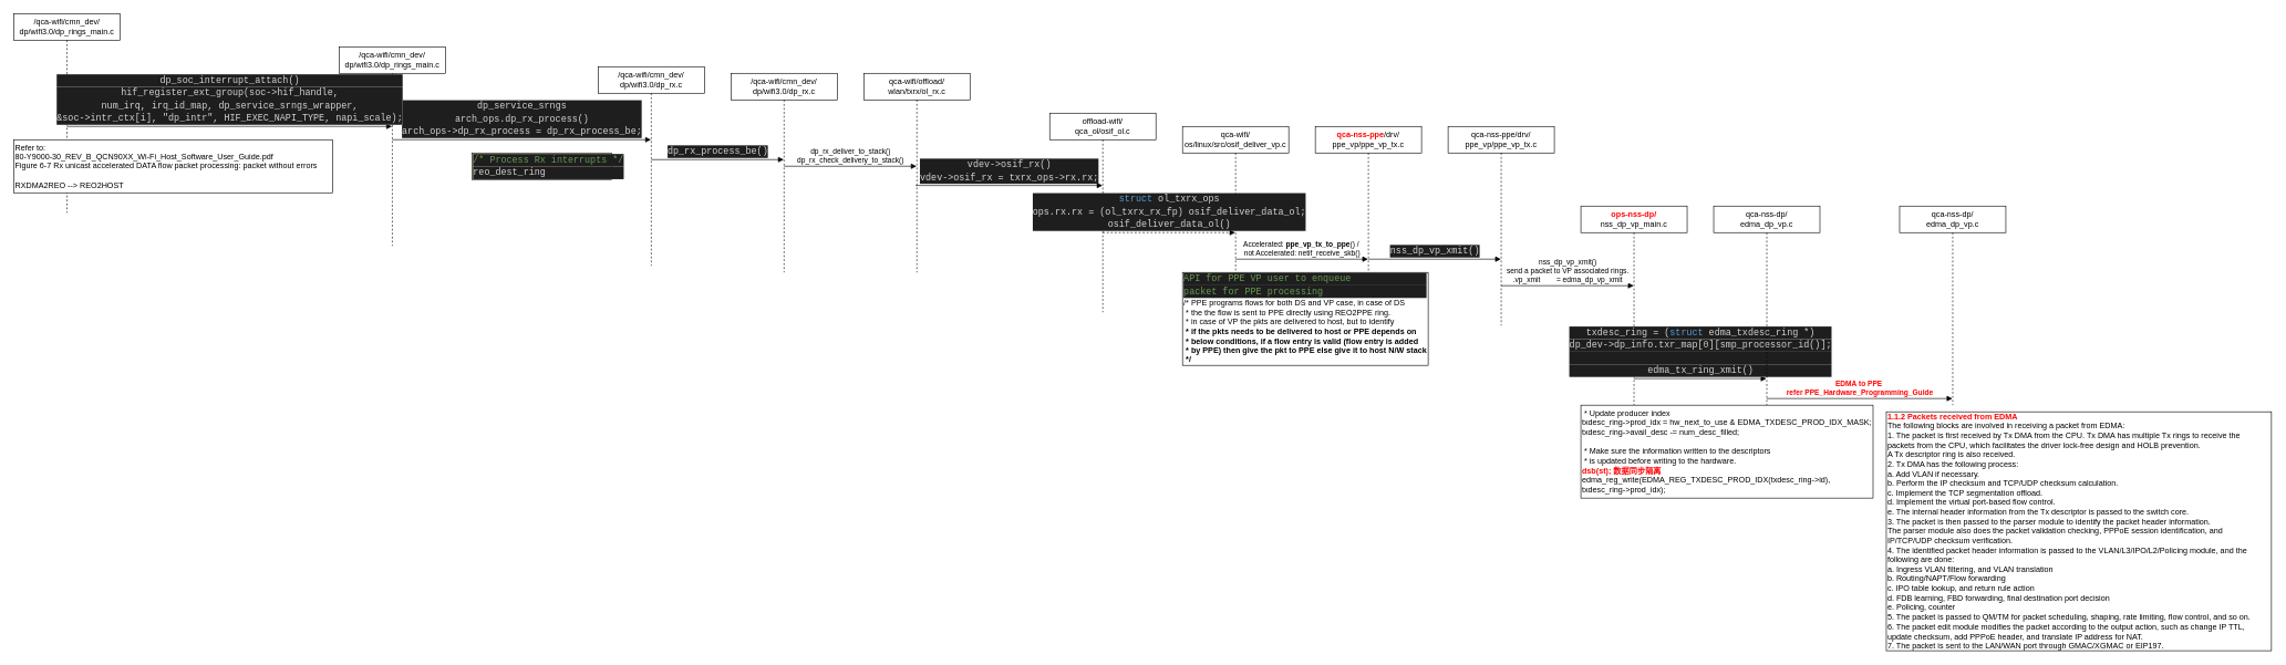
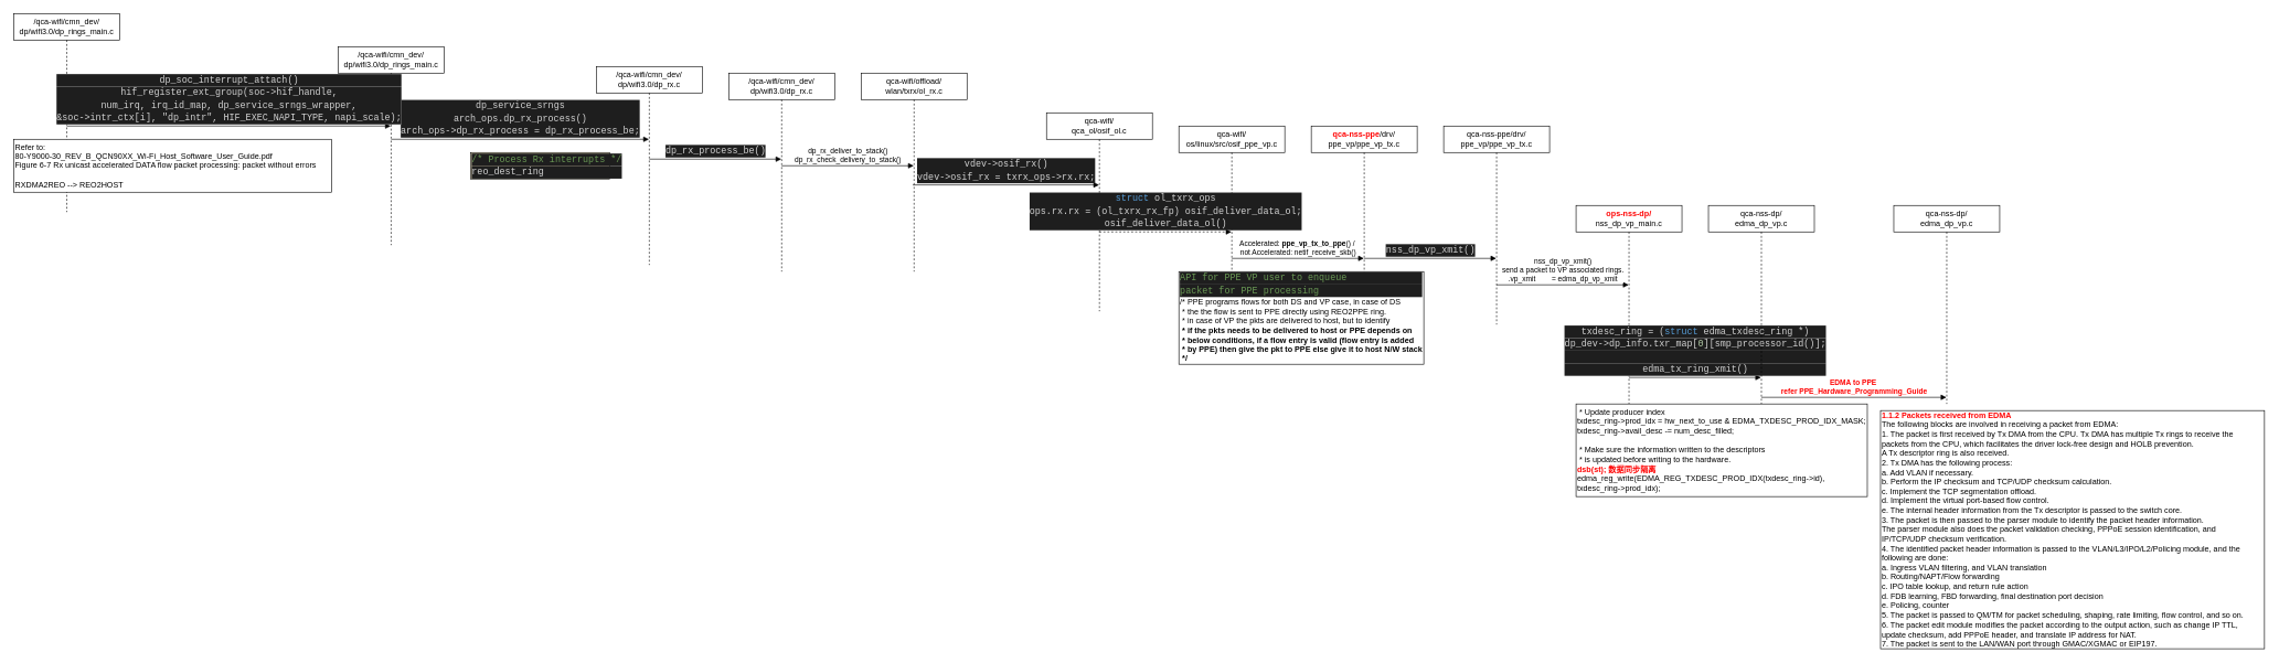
  <mxCell id="0" />
  <mxCell id="1" parent="0" />
- <mxCell id="2" value="qca-wifi/&lt;br&gt;os/linux/src/osif_deliver_vp.c" style="shape=umlLifeline;perimeter=lifelinePerimeter;whiteSpace=wrap;html=1;container=1;collapsible=0;recursiveResize=0;outlineConnect=0;" parent="1" vertex="1"><mxGeometry x="1780" y="190" width="160" height="300" as="geometry" /></mxCell>
+ <mxCell id="2" value="qca-wifi/&lt;br&gt;os/linux/src/osif_ppe_vp.c" style="shape=umlLifeline;perimeter=lifelinePerimeter;whiteSpace=wrap;html=1;container=1;collapsible=0;recursiveResize=0;outlineConnect=0;" parent="1" vertex="1"><mxGeometry x="1780" y="190" width="160" height="300" as="geometry" /></mxCell>
  <mxCell id="3" value="&amp;nbsp;&lt;br&gt;Accelerated: &lt;b&gt;ppe_vp_tx_to_ppe&lt;/b&gt;() /&amp;nbsp;&lt;br&gt;not Accelerated:&amp;nbsp;netif_receive_skb()" style="html=1;verticalAlign=bottom;endArrow=block;" parent="2" target="4" edge="1"><mxGeometry width="80" relative="1" as="geometry"><mxPoint x="80" y="200" as="sourcePoint" /><mxPoint x="160" y="200" as="targetPoint" /></mxGeometry></mxCell>
  <mxCell id="4" value="&lt;font color=&quot;#ff0000&quot;&gt;&lt;b&gt;qca-nss-ppe&lt;/b&gt;&lt;/font&gt;/drv/&lt;br&gt;ppe_vp/ppe_vp_tx.c" style="shape=umlLifeline;perimeter=lifelinePerimeter;whiteSpace=wrap;html=1;container=1;collapsible=0;recursiveResize=0;outlineConnect=0;" parent="1" vertex="1"><mxGeometry x="1980" y="190" width="160" height="300" as="geometry" /></mxCell>
  <mxCell id="5" value="&lt;div style=&quot;color: rgb(212 , 212 , 212) ; background-color: rgb(30 , 30 , 30) ; font-family: &amp;#34;consolas&amp;#34; , &amp;#34;courier new&amp;#34; , monospace ; font-size: 14px ; line-height: 19px&quot;&gt;nss_dp_vp_xmit()&lt;/div&gt;" style="html=1;verticalAlign=bottom;endArrow=block;" parent="4" target="20" edge="1"><mxGeometry width="80" relative="1" as="geometry"><mxPoint x="80" y="200" as="sourcePoint" /><mxPoint x="160" y="200" as="targetPoint" /></mxGeometry></mxCell>
  <mxCell id="6" value="&lt;div&gt;&lt;div style=&quot;color: rgb(212 , 212 , 212) ; background-color: rgb(30 , 30 , 30) ; font-family: &amp;#34;consolas&amp;#34; , &amp;#34;courier new&amp;#34; , monospace ; font-size: 14px ; line-height: 19px&quot;&gt;&lt;span style=&quot;color: #6a9955&quot;&gt;API for PPE VP user to enqueue&amp;nbsp;&lt;/span&gt;&lt;/div&gt;&lt;div style=&quot;color: rgb(212 , 212 , 212) ; background-color: rgb(30 , 30 , 30) ; font-family: &amp;#34;consolas&amp;#34; , &amp;#34;courier new&amp;#34; , monospace ; font-size: 14px ; line-height: 19px&quot;&gt;&lt;span style=&quot;color: #6a9955&quot;&gt;packet for PPE processing&lt;/span&gt;&lt;/div&gt;&lt;/div&gt;&lt;div&gt;/* PPE programs flows for both DS and VP case, in case of DS&lt;/div&gt;&lt;div&gt;&amp;nbsp;* the the flow is sent to PPE directly using REO2PPE ring.&lt;/div&gt;&lt;div&gt;&amp;nbsp;* in case of VP the pkts are delivered to host, but to identify&lt;/div&gt;&lt;div&gt;&lt;b&gt;&amp;nbsp;* if the pkts needs to be delivered to host or PPE depends on&lt;/b&gt;&lt;/div&gt;&lt;div&gt;&lt;b&gt;&amp;nbsp;* below conditions, if a flow entry is valid (flow entry is added&lt;/b&gt;&lt;/div&gt;&lt;div&gt;&lt;b&gt;&amp;nbsp;* by PPE) then give the pkt to PPE else give it to host N/W stack&lt;/b&gt;&lt;/div&gt;&lt;div&gt;&lt;b&gt;&amp;nbsp;*/&lt;/b&gt;&lt;/div&gt;" style="html=1;align=left;" parent="1" vertex="1"><mxGeometry x="1780" y="410" width="370" height="140" as="geometry" /></mxCell>
- <mxCell id="7" value="offload-wifi/&lt;br&gt;qca_ol/osif_ol.c" style="shape=umlLifeline;perimeter=lifelinePerimeter;whiteSpace=wrap;html=1;container=1;collapsible=0;recursiveResize=0;outlineConnect=0;" parent="1" vertex="1"><mxGeometry x="1580" y="170" width="160" height="300" as="geometry" /></mxCell>
+ <mxCell id="7" value="qca-wifi/&lt;br&gt;qca_ol/osif_ol.c" style="shape=umlLifeline;perimeter=lifelinePerimeter;whiteSpace=wrap;html=1;container=1;collapsible=0;recursiveResize=0;outlineConnect=0;" parent="1" vertex="1"><mxGeometry x="1580" y="170" width="160" height="300" as="geometry" /></mxCell>
  <mxCell id="8" value="qca-wifi/offload/&lt;br&gt;wlan/txrx/ol_rx.c" style="shape=umlLifeline;perimeter=lifelinePerimeter;whiteSpace=wrap;html=1;container=1;collapsible=0;recursiveResize=0;outlineConnect=0;" parent="1" vertex="1"><mxGeometry x="1300" y="110" width="160" height="300" as="geometry" /></mxCell>
  <mxCell id="9" value="&lt;div style=&quot;color: rgb(212 , 212 , 212) ; background-color: rgb(30 , 30 , 30) ; font-family: &amp;#34;consolas&amp;#34; , &amp;#34;courier new&amp;#34; , monospace ; font-size: 14px ; line-height: 19px&quot;&gt;&lt;div style=&quot;font-family: &amp;#34;consolas&amp;#34; , &amp;#34;courier new&amp;#34; , monospace ; line-height: 19px&quot;&gt;&lt;div style=&quot;font-family: &amp;#34;consolas&amp;#34; , &amp;#34;courier new&amp;#34; , monospace ; line-height: 19px&quot;&gt;&lt;div style=&quot;font-family: &amp;#34;consolas&amp;#34; , &amp;#34;courier new&amp;#34; , monospace ; line-height: 19px&quot;&gt;&lt;span&gt;&amp;nbsp;&lt;/span&gt;&lt;span style=&quot;color: rgb(86 , 156 , 214)&quot;&gt;struct&lt;/span&gt;&lt;span&gt; ol_txrx_ops&lt;/span&gt;&amp;nbsp;&lt;/div&gt;&lt;div style=&quot;font-family: &amp;#34;consolas&amp;#34; , &amp;#34;courier new&amp;#34; , monospace ; line-height: 19px&quot;&gt;ops.rx.rx = (ol_txrx_rx_fp) osif_deliver_data_ol;&lt;/div&gt;&lt;/div&gt;&lt;div style=&quot;font-family: &amp;#34;consolas&amp;#34; , &amp;#34;courier new&amp;#34; , monospace ; line-height: 19px&quot;&gt;osif_deliver_data_ol()&lt;/div&gt;&lt;/div&gt;&lt;/div&gt;" style="html=1;verticalAlign=bottom;endArrow=block;exitX=0.5;exitY=0.6;exitDx=0;exitDy=0;exitPerimeter=0;dashed=1;" parent="1" source="7" target="2" edge="1"><mxGeometry width="80" relative="1" as="geometry"><mxPoint x="1660" y="330" as="sourcePoint" /><mxPoint x="1740" y="330" as="targetPoint" /></mxGeometry></mxCell>
  <mxCell id="10" value="&lt;div style=&quot;color: rgb(212 , 212 , 212) ; background-color: rgb(30 , 30 , 30) ; font-family: &amp;#34;consolas&amp;#34; , &amp;#34;courier new&amp;#34; , monospace ; font-size: 14px ; line-height: 19px&quot;&gt;&lt;div style=&quot;font-family: &amp;#34;consolas&amp;#34; , &amp;#34;courier new&amp;#34; , monospace ; line-height: 19px&quot;&gt;&lt;div style=&quot;font-family: &amp;#34;consolas&amp;#34; , &amp;#34;courier new&amp;#34; , monospace ; line-height: 19px&quot;&gt;&lt;div style=&quot;font-family: &amp;#34;consolas&amp;#34; , &amp;#34;courier new&amp;#34; , monospace ; line-height: 19px&quot;&gt;&lt;div style=&quot;font-family: &amp;#34;consolas&amp;#34; , &amp;#34;courier new&amp;#34; , monospace ; line-height: 19px&quot;&gt;&lt;div style=&quot;font-family: &amp;#34;consolas&amp;#34; , &amp;#34;courier new&amp;#34; , monospace ; line-height: 19px&quot;&gt;vdev-&amp;gt;osif_rx()&lt;br&gt;&lt;/div&gt;&lt;/div&gt;&lt;/div&gt;&lt;div style=&quot;font-family: &amp;#34;consolas&amp;#34; , &amp;#34;courier new&amp;#34; , monospace ; line-height: 19px&quot;&gt;vdev-&amp;gt;osif_rx = txrx_ops-&amp;gt;rx.rx;&lt;/div&gt;&lt;/div&gt;&lt;/div&gt;&lt;/div&gt;" style="html=1;verticalAlign=bottom;endArrow=block;" parent="1" target="7" edge="1"><mxGeometry width="80" relative="1" as="geometry"><mxPoint x="1378" y="279" as="sourcePoint" /><mxPoint x="1460" y="270" as="targetPoint" /></mxGeometry></mxCell>
  <mxCell id="11" value="/qca-wifi/cmn_dev/&lt;br&gt;dp/wifi3.0/dp_rx.c" style="shape=umlLifeline;perimeter=lifelinePerimeter;whiteSpace=wrap;html=1;container=1;collapsible=0;recursiveResize=0;outlineConnect=0;" parent="1" vertex="1"><mxGeometry x="1100" y="110" width="160" height="300" as="geometry" /></mxCell>
  <mxCell id="12" value="&lt;div&gt;dp_rx_deliver_to_stack()&lt;/div&gt;&lt;div&gt;dp_rx_check_delivery_to_stack()&lt;/div&gt;" style="html=1;verticalAlign=bottom;endArrow=block;" parent="11" target="8" edge="1"><mxGeometry width="80" relative="1" as="geometry"><mxPoint x="80" y="140" as="sourcePoint" /><mxPoint x="160" y="140" as="targetPoint" /></mxGeometry></mxCell>
  <mxCell id="13" value="/qca-wifi/cmn_dev/&lt;br&gt;dp/wifi3.0/dp_rx.c" style="shape=umlLifeline;perimeter=lifelinePerimeter;whiteSpace=wrap;html=1;container=1;collapsible=0;recursiveResize=0;outlineConnect=0;" parent="1" vertex="1"><mxGeometry x="900" y="100" width="160" height="300" as="geometry" /></mxCell>
  <mxCell id="14" value="&lt;div style=&quot;color: rgb(212 , 212 , 212) ; background-color: rgb(30 , 30 , 30) ; font-family: &amp;#34;consolas&amp;#34; , &amp;#34;courier new&amp;#34; , monospace ; font-size: 14px ; line-height: 19px&quot;&gt;dp_rx_process_be()&lt;/div&gt;" style="html=1;verticalAlign=bottom;endArrow=block;" parent="13" target="11" edge="1"><mxGeometry width="80" relative="1" as="geometry"><mxPoint x="80" y="140" as="sourcePoint" /><mxPoint x="160" y="140" as="targetPoint" /></mxGeometry></mxCell>
  <mxCell id="15" value="/qca-wifi/cmn_dev/&lt;br&gt;dp/wifi3.0/dp_rings_main.c" style="shape=umlLifeline;perimeter=lifelinePerimeter;whiteSpace=wrap;html=1;container=1;collapsible=0;recursiveResize=0;outlineConnect=0;" parent="1" vertex="1"><mxGeometry x="510" y="70" width="160" height="300" as="geometry" /></mxCell>
  <mxCell id="16" value="&lt;div style=&quot;color: rgb(212 , 212 , 212) ; background-color: rgb(30 , 30 , 30) ; font-family: &amp;#34;consolas&amp;#34; , &amp;#34;courier new&amp;#34; , monospace ; font-size: 14px ; line-height: 19px&quot;&gt;&lt;div style=&quot;font-family: &amp;#34;consolas&amp;#34; , &amp;#34;courier new&amp;#34; , monospace ; line-height: 19px&quot;&gt;&lt;div style=&quot;font-family: &amp;#34;consolas&amp;#34; , &amp;#34;courier new&amp;#34; , monospace ; line-height: 19px&quot;&gt;dp_service_srngs&lt;/div&gt;&lt;/div&gt;&lt;div style=&quot;font-family: &amp;#34;consolas&amp;#34; , &amp;#34;courier new&amp;#34; , monospace ; line-height: 19px&quot;&gt;arch_ops.dp_rx_process()&lt;/div&gt;&lt;div style=&quot;font-family: &amp;#34;consolas&amp;#34; , &amp;#34;courier new&amp;#34; , monospace ; line-height: 19px&quot;&gt;&lt;div style=&quot;font-family: &amp;#34;consolas&amp;#34; , &amp;#34;courier new&amp;#34; , monospace ; line-height: 19px&quot;&gt;arch_ops-&amp;gt;dp_rx_process = dp_rx_process_be;&lt;/div&gt;&lt;/div&gt;&lt;/div&gt;" style="html=1;verticalAlign=bottom;endArrow=block;" parent="15" target="13" edge="1"><mxGeometry width="80" relative="1" as="geometry"><mxPoint x="80" y="140" as="sourcePoint" /><mxPoint x="160" y="140" as="targetPoint" /></mxGeometry></mxCell>
  <mxCell id="17" value="&lt;div style=&quot;color: rgb(212 , 212 , 212) ; background-color: rgb(30 , 30 , 30) ; font-family: &amp;#34;consolas&amp;#34; , &amp;#34;courier new&amp;#34; , monospace ; font-size: 14px ; line-height: 19px&quot;&gt;&lt;span style=&quot;color: #6a9955&quot;&gt;/* Process Rx interrupts */&lt;/span&gt;&lt;/div&gt;&lt;div style=&quot;color: rgb(212 , 212 , 212) ; background-color: rgb(30 , 30 , 30) ; font-family: &amp;#34;consolas&amp;#34; , &amp;#34;courier new&amp;#34; , monospace ; font-size: 14px ; line-height: 19px&quot;&gt;&lt;div style=&quot;font-family: &amp;#34;consolas&amp;#34; , &amp;#34;courier new&amp;#34; , monospace ; line-height: 19px&quot;&gt;reo_dest_ring&lt;/div&gt;&lt;/div&gt;" style="html=1;align=left;fillColor=#fff2cc;" parent="1" vertex="1"><mxGeometry x="710" y="230" width="210" height="40" as="geometry" /></mxCell>
  <mxCell id="18" value="/qca-wifi/cmn_dev/&lt;br&gt;dp/wifi3.0/dp_rings_main.c" style="shape=umlLifeline;perimeter=lifelinePerimeter;whiteSpace=wrap;html=1;container=1;collapsible=0;recursiveResize=0;outlineConnect=0;" parent="1" vertex="1"><mxGeometry x="20" width="160" height="300" as="geometry" y="20" /></mxCell>
  <mxCell id="19" value="&lt;div style=&quot;color: rgb(212 , 212 , 212) ; background-color: rgb(30 , 30 , 30) ; font-family: &amp;#34;consolas&amp;#34; , &amp;#34;courier new&amp;#34; , monospace ; font-size: 14px ; line-height: 19px&quot;&gt;dp_soc_interrupt_attach()&lt;/div&gt;&lt;div style=&quot;color: rgb(212 , 212 , 212) ; background-color: rgb(30 , 30 , 30) ; font-family: &amp;#34;consolas&amp;#34; , &amp;#34;courier new&amp;#34; , monospace ; font-size: 14px ; line-height: 19px&quot;&gt;&lt;div style=&quot;line-height: 19px&quot;&gt;hif_register_ext_group(soc-&amp;gt;hif_handle,&lt;/div&gt;&lt;div style=&quot;line-height: 19px&quot;&gt;num_irq, irq_id_map, dp_service_srngs_wrapper,&lt;/div&gt;&lt;div style=&quot;line-height: 19px&quot;&gt;&amp;amp;soc-&amp;gt;intr_ctx[i], &quot;dp_intr&quot;, HIF_EXEC_NAPI_TYPE, napi_scale);&lt;/div&gt;&lt;/div&gt;" style="html=1;verticalAlign=bottom;endArrow=block;" parent="18" target="15" edge="1"><mxGeometry width="80" relative="1" as="geometry"><mxPoint x="80" y="170" as="sourcePoint" /><mxPoint x="160" y="170" as="targetPoint" /></mxGeometry></mxCell>
  <mxCell id="20" value="qca-nss-ppe/drv/&lt;br&gt;ppe_vp/ppe_vp_tx.c" style="shape=umlLifeline;perimeter=lifelinePerimeter;whiteSpace=wrap;html=1;container=1;collapsible=0;recursiveResize=0;outlineConnect=0;" parent="1" vertex="1"><mxGeometry x="2180" y="190" width="160" height="300" as="geometry" /></mxCell>
  <mxCell id="21" value="nss_dp_vp_xmit()&lt;br&gt;send a packet to VP associated rings.&lt;br&gt;.vp_xmit&amp;nbsp; &amp;nbsp; &amp;nbsp; &amp;nbsp; = edma_dp_vp_xmit" style="html=1;verticalAlign=bottom;endArrow=block;" parent="20" target="22" edge="1"><mxGeometry width="80" relative="1" as="geometry"><mxPoint x="80" y="240" as="sourcePoint" /><mxPoint x="160" y="240" as="targetPoint" /></mxGeometry></mxCell>
  <mxCell id="22" value="&lt;font color=&quot;#ff0000&quot;&gt;&lt;b&gt;ops-nss-dp/&lt;br&gt;&lt;/b&gt;&lt;/font&gt;nss_dp_vp_main.c" style="shape=umlLifeline;perimeter=lifelinePerimeter;whiteSpace=wrap;html=1;container=1;collapsible=0;recursiveResize=0;outlineConnect=0;" parent="1" vertex="1"><mxGeometry x="2380" y="310" width="160" height="300" as="geometry" /></mxCell>
  <mxCell id="23" value="&lt;div style=&quot;color: rgb(212 , 212 , 212) ; background-color: rgb(30 , 30 , 30) ; font-family: &amp;#34;consolas&amp;#34; , &amp;#34;courier new&amp;#34; , monospace ; font-size: 14px ; line-height: 19px&quot;&gt;txdesc_ring = (&lt;span style=&quot;color: rgb(86 , 156 , 214)&quot;&gt;struct&lt;/span&gt;&amp;nbsp;edma_txdesc_ring *)&lt;/div&gt;&lt;div style=&quot;color: rgb(212 , 212 , 212) ; background-color: rgb(30 , 30 , 30) ; font-family: &amp;#34;consolas&amp;#34; , &amp;#34;courier new&amp;#34; , monospace ; font-size: 14px ; line-height: 19px&quot;&gt;dp_dev-&amp;gt;dp_info.txr_map[&lt;span style=&quot;color: rgb(181 , 206 , 168)&quot;&gt;0&lt;/span&gt;][smp_processor_id()];&lt;/div&gt;&lt;div style=&quot;color: rgb(212 , 212 , 212) ; background-color: rgb(30 , 30 , 30) ; font-family: &amp;#34;consolas&amp;#34; , &amp;#34;courier new&amp;#34; , monospace ; font-size: 14px ; line-height: 19px&quot;&gt;&lt;br&gt;&lt;/div&gt;&lt;div style=&quot;color: rgb(212 , 212 , 212) ; background-color: rgb(30 , 30 , 30) ; font-family: &amp;#34;consolas&amp;#34; , &amp;#34;courier new&amp;#34; , monospace ; font-size: 14px ; line-height: 19px&quot;&gt;&lt;div style=&quot;line-height: 19px&quot;&gt;edma_tx_ring_xmit()&lt;/div&gt;&lt;/div&gt;" style="html=1;verticalAlign=bottom;endArrow=block;" parent="22" target="24" edge="1"><mxGeometry width="80" relative="1" as="geometry"><mxPoint x="80" y="260" as="sourcePoint" /><mxPoint x="160" y="260" as="targetPoint" /></mxGeometry></mxCell>
  <mxCell id="24" value="qca-nss-dp/&lt;br&gt;edma_dp_vp.c" style="shape=umlLifeline;perimeter=lifelinePerimeter;whiteSpace=wrap;html=1;container=1;collapsible=0;recursiveResize=0;outlineConnect=0;" parent="1" vertex="1"><mxGeometry x="2580" y="310" width="160" height="300" as="geometry" /></mxCell>
  <mxCell id="25" value="&lt;b&gt;&lt;font color=&quot;#ff0000&quot;&gt;EDMA to PPE&amp;nbsp;&lt;br&gt;refer&amp;nbsp;PPE_Hardware_Programming_Guide&lt;/font&gt;&lt;/b&gt;" style="html=1;verticalAlign=bottom;endArrow=block;" parent="24" target="27" edge="1"><mxGeometry width="80" relative="1" as="geometry"><mxPoint x="80" y="290" as="sourcePoint" /><mxPoint x="160" y="290" as="targetPoint" /></mxGeometry></mxCell>
  <mxCell id="26" value="&lt;div&gt;&amp;nbsp;* Update producer index&lt;/div&gt;&lt;div&gt;txdesc_ring-&amp;gt;prod_idx = hw_next_to_use &amp;amp; EDMA_TXDESC_PROD_IDX_MASK;&lt;/div&gt;&lt;div&gt;txdesc_ring-&amp;gt;avail_desc -= num_desc_filled;&lt;/div&gt;&lt;div&gt;&lt;br&gt;&lt;/div&gt;&lt;div&gt;&amp;nbsp;* Make sure the information written to the descriptors&lt;/div&gt;&lt;div&gt;&amp;nbsp;* is updated before writing to the hardware.&lt;/div&gt;&lt;div&gt;&lt;b&gt;&lt;font color=&quot;#ff0000&quot;&gt;dsb(st); 数据同步隔离&lt;/font&gt;&lt;/b&gt;&lt;/div&gt;&lt;div&gt;edma_reg_write(EDMA_REG_TXDESC_PROD_IDX(txdesc_ring-&amp;gt;id),&lt;/div&gt;&lt;div&gt;&lt;span&gt;&#09;&#09;&lt;/span&gt;txdesc_ring-&amp;gt;prod_idx);&lt;/div&gt;" style="html=1;align=left;" parent="1" vertex="1"><mxGeometry x="2380" y="610" width="440" height="140" as="geometry" /></mxCell>
  <mxCell id="27" value="qca-nss-dp/&lt;br&gt;edma_dp_vp.c" style="shape=umlLifeline;perimeter=lifelinePerimeter;whiteSpace=wrap;html=1;container=1;collapsible=0;recursiveResize=0;outlineConnect=0;" parent="1" vertex="1"><mxGeometry x="2860" y="310" width="160" height="300" as="geometry" /></mxCell>
  <mxCell id="28" value="&lt;div&gt;&lt;b&gt;&lt;font color=&quot;#ff0000&quot;&gt;1.1.2 Packets received from EDMA&lt;/font&gt;&lt;/b&gt;&lt;br&gt;&lt;/div&gt;&lt;div&gt;The following blocks are involved in receiving a packet from EDMA:&lt;/div&gt;&lt;div&gt;1. The packet is first received by Tx DMA from the CPU. Tx DMA has multiple Tx rings to receive the&amp;nbsp;&lt;/div&gt;&lt;div&gt;packets from the CPU, which facilitates the driver lock-free design and HOLB prevention.&amp;nbsp;&lt;/div&gt;&lt;div&gt;A Tx descriptor ring is also received.&lt;/div&gt;&lt;div&gt;2. Tx DMA has the following process:&lt;/div&gt;&lt;div&gt;&lt;span&gt;&#09;&lt;/span&gt;a. Add VLAN if necessary.&lt;/div&gt;&lt;div&gt;&lt;span&gt;&#09;&lt;/span&gt;b. Perform the IP checksum and TCP/UDP checksum calculation.&lt;/div&gt;&lt;div&gt;&lt;span&gt;&#09;&lt;/span&gt;c. Implement the TCP segmentation offload.&lt;/div&gt;&lt;div&gt;&lt;span&gt;&#09;&lt;/span&gt;d. Implement the virtual port-based flow control.&lt;/div&gt;&lt;div&gt;&lt;span&gt;&#09;&lt;/span&gt;e. The internal header information from the Tx descriptor is passed to the switch core.&lt;/div&gt;&lt;div&gt;3. The packet is then passed to the parser module to identify the packet header information.&amp;nbsp;&lt;/div&gt;&lt;div&gt;The parser module also does the packet validation checking, PPPoE session identification, and&amp;nbsp;&lt;/div&gt;&lt;div&gt;IP/TCP/UDP checksum verification.&lt;/div&gt;&lt;div&gt;4. The identified packet header information is passed to the VLAN/L3/IPO/L2/Policing module, and the&amp;nbsp;&lt;/div&gt;&lt;div&gt;following are done:&lt;/div&gt;&lt;div&gt;&lt;span&gt;&#09;&lt;/span&gt;a. Ingress VLAN filtering, and VLAN translation&lt;/div&gt;&lt;div&gt;&lt;span&gt;&#09;&lt;/span&gt;b. Routing/NAPT/Flow forwarding&lt;/div&gt;&lt;div&gt;&lt;span&gt;&#09;&lt;/span&gt;c. IPO table lookup, and return rule action&lt;/div&gt;&lt;div&gt;&lt;span&gt;&#09;&lt;/span&gt;d. FDB learning, FBD forwarding, final destination port decision&lt;/div&gt;&lt;div&gt;&lt;span&gt;&#09;&lt;/span&gt;e. Policing, counter&lt;/div&gt;&lt;div&gt;5. The packet is passed to QM/TM for packet scheduling, shaping, rate limiting, flow control, and so on.&lt;/div&gt;&lt;div&gt;6. The packet edit module modifies the packet according to the output action, such as change IP TTL,&amp;nbsp;&lt;/div&gt;&lt;div&gt;update checksum, add PPPoE header, and translate IP address for NAT.&lt;/div&gt;&lt;div&gt;7. The packet is sent to the LAN/WAN port through GMAC/XGMAC or EIP197.&lt;/div&gt;" style="html=1;align=left;" parent="1" vertex="1"><mxGeometry x="2840" y="620" width="580" height="360" as="geometry" /></mxCell>
  <mxCell id="29" value="Refer to:&lt;br&gt;80-Y9000-30_REV_B_QCN90XX_Wi-Fi_Host_Software_User_Guide.pdf&lt;br&gt;Figure 6-7 Rx unicast accelerated DATA flow packet processing: packet without errors&lt;br&gt;&lt;br&gt;RXDMA2REO --&amp;gt; REO2HOST" style="html=1;align=left;" parent="1" vertex="1"><mxGeometry x="20" y="210" width="480" height="80" as="geometry" /></mxCell>
